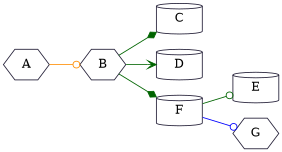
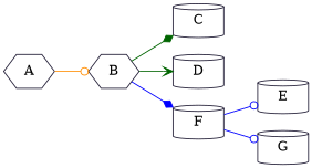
  digraph {
    color="#242038"
    rankdir=LR
    node [color="#242038" shape=cylinder]
    edge [arrowhead=odot color=darkgreen]
    A [shape=hexagon]
    B [shape=hexagon]
    C
    D
    F
    E
-   G [shape=hexagon]
+   G
    A -> B [color=darkorange]
    B -> C [arrowhead=diamond]
    B -> D [arrowhead=vee]
-   B -> F [arrowhead=diamond]
-   F -> E
+   B -> F [arrowhead=diamond color=blue]
+   F -> E [color=blue]
    F -> G [color=blue]
  }
